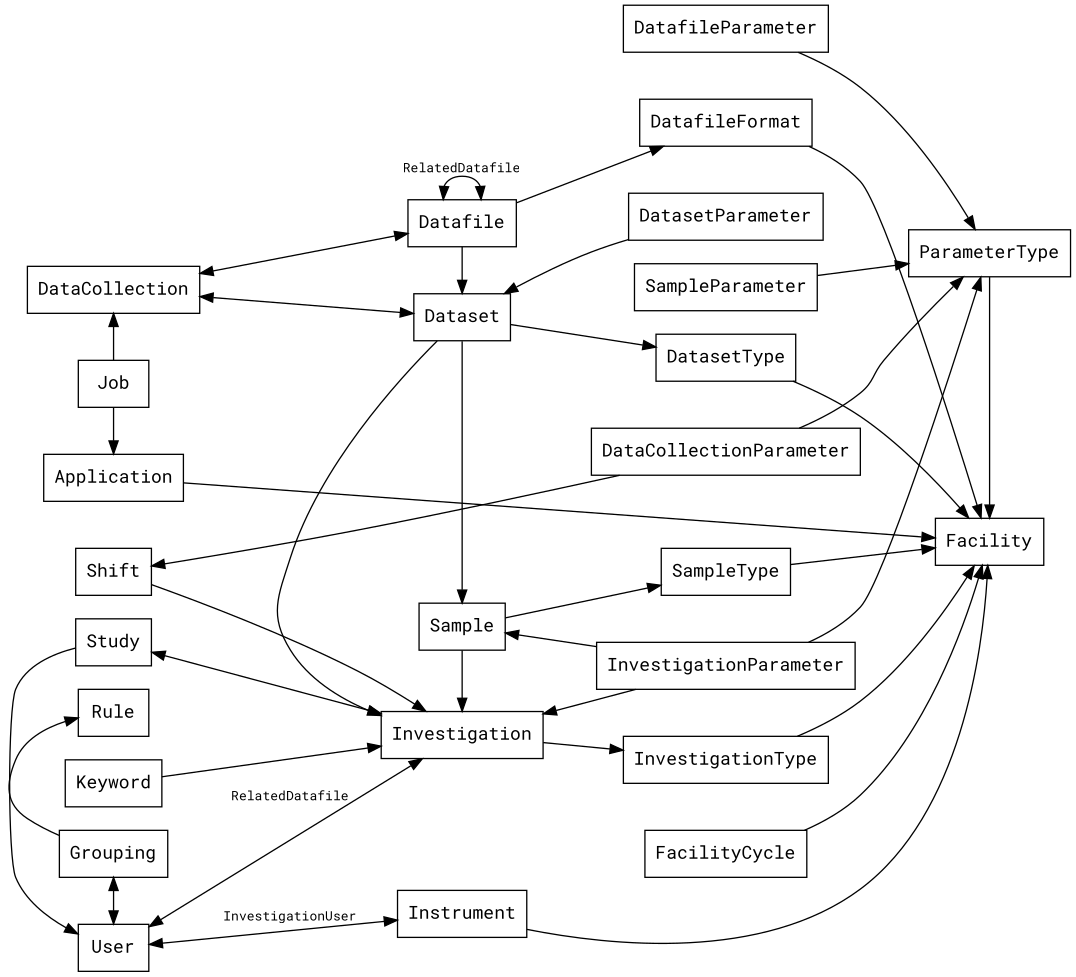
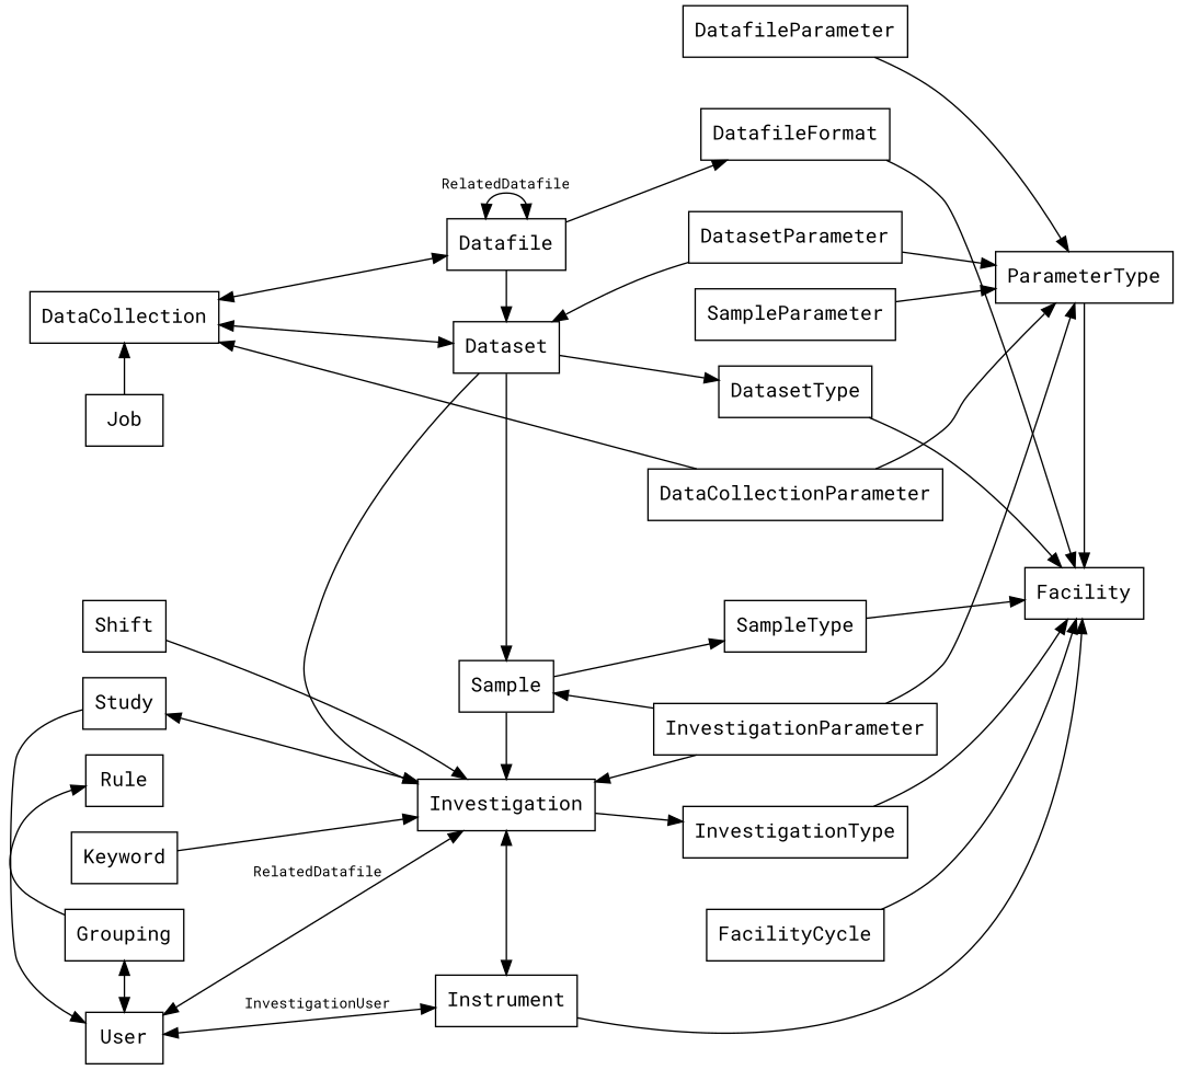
  digraph {
    fontname="Roboto Mono"
    rankdir=LR
    node [fontname="Roboto Mono" shape=box]
    edge [fontname="Roboto Mono" fontsize=10]
    DataCollection
    Job
-   Application
    Shift
    Keyword
    Study
    User
    Grouping
    Rule
    Datafile
    Dataset
    Sample
    Investigation
    Instrument
    DatafileParameter
    DatafileFormat
    DatasetParameter
    DatasetType
    DataCollectionParameter
    SampleParameter
    SampleType
    InvestigationParameter
    InvestigationType
    FacilityCycle
    ParameterType
    Facility
    subgraph sub_1 {
      rank=same
      DataCollection
      Job
-     Application
      Shift
      Keyword
      Study
      User
      Grouping
      Rule
    }
    subgraph sub_2 {
      rank=same
      Datafile
      Dataset
      Sample
      Investigation
      Instrument
    }
    subgraph sub_3 {
      rank=same
      DatafileParameter
      DatafileFormat
      DatasetParameter
      DatasetType
      DataCollectionParameter
      SampleParameter
      SampleType
      InvestigationParameter
      InvestigationType
      FacilityCycle
    }
    subgraph sub_4 {
      rank=same
      ParameterType
      Facility
    }
    DataCollection -> Job [dir=back]
    DataCollection -> Datafile [dir=both weight=3]
    DataCollection -> Dataset [dir=both weight=3]
-   Shift -> DataCollectionParameter [dir=back]
-   Job -> Application
-   Application -> Shift [style=invis]
-   Application -> Facility
+   DataCollection -> DataCollectionParameter [dir=back]
    Shift -> Keyword [style=invis]
    Shift -> Investigation
    Keyword -> Investigation
    Study -> User
    Study -> Investigation [dir=both]
    User -> Grouping [dir=both]
    User -> Investigation [dir=both label=RelatedDatafile]
    User -> Instrument [dir=both label=InvestigationUser]
    Rule -> Grouping [dir=back]
    Datafile -> Datafile [dir=both label=RelatedDatafile]
    Datafile -> Dataset
    Datafile -> DatafileFormat [weight=2]
    Dataset -> Sample
    Dataset -> Investigation
    Dataset -> DatasetParameter [dir=back]
    Dataset -> DatasetType
    Sample -> Investigation
    Sample -> SampleType
    Sample -> InvestigationParameter [dir=back]
+   Investigation -> Instrument [dir=both]
    Investigation -> InvestigationParameter [dir=back]
    Investigation -> InvestigationType
    Investigation -> FacilityCycle [style=invis]
    Instrument -> Facility
    DatafileParameter -> DatafileFormat [style=invis]
    DatafileParameter -> ParameterType [weight=3]
    DatafileFormat -> DatasetParameter [style=invis]
    DatafileFormat -> Facility
    DatasetParameter -> DatasetType [style=invis]
+   DatasetParameter -> ParameterType
    DatasetType -> DataCollectionParameter [style=invis]
    DatasetType -> Facility
    DataCollectionParameter -> SampleParameter [style=invis]
    DataCollectionParameter -> ParameterType
    SampleParameter -> SampleType [style=invis]
    SampleParameter -> ParameterType
    SampleType -> InvestigationParameter [style=invis]
    SampleType -> Facility
    InvestigationParameter -> InvestigationType [style=invis]
    InvestigationParameter -> ParameterType
    InvestigationType -> FacilityCycle [style=invis]
    InvestigationType -> Facility
    FacilityCycle -> Facility
    ParameterType -> Facility
  }
